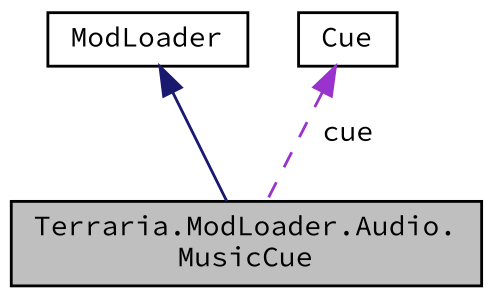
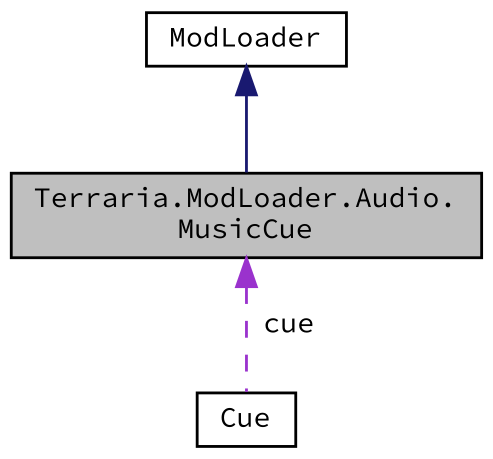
  digraph {
    fontname="Source Code Pro"
    node [color=black fillcolor=white fontname="Source Code Pro" fontsize=10 shape=record style=filled]
    edge [dir=back fontname="Source Code Pro" fontsize=10 labelfontname=Helvetica labelfontsize=10]
    n1 [fillcolor=grey75 fontcolor=black height=0.2 label="Terraria.ModLoader.Audio.\lMusicCue" width=0.4]
    n2 [height=0.2 label=ModLoader width=0.4]
    n3 [height=0.2 label=Cue width=0.4]
    n2 -> n1 [color=midnightblue style=solid]
-   n3 -> n1 [color=darkorchid3 label=" cue" style=dashed]
+   n1 -> n3 [color=darkorchid3 label=" cue" style=dashed]
  }
